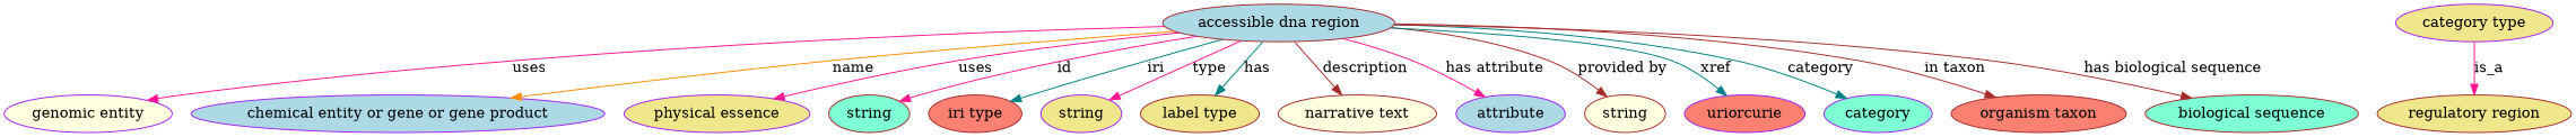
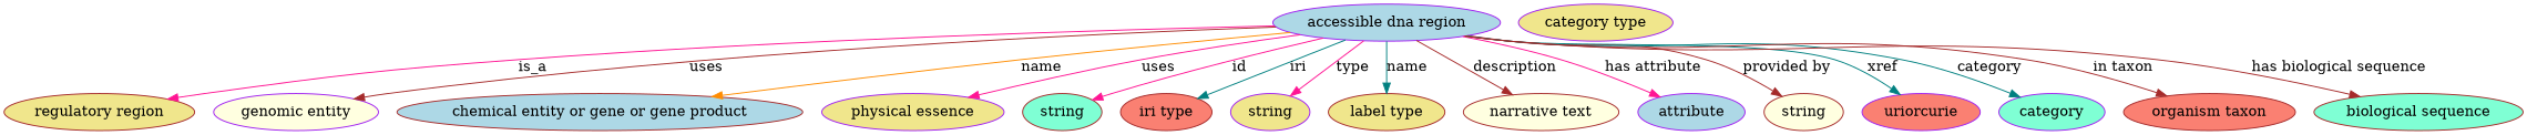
  digraph {
    node [color=purple fillcolor=khaki style=filled]
    edge [color=deeppink style=solid]
-   n1 [color=brown fillcolor=lightblue height=0.5 label="accessible dna region" width=3.0692]
+   n1 [fillcolor=lightblue height=0.5 label="accessible dna region" width=3.0692]
    "regulatory region" [color=brown height=0.5 width=2.5637]
    "genomic entity" [fillcolor=lightyellow height=0.5 width=2.2206]
-   "chemical entity or gene or gene product" [fillcolor=lightblue height=0.5 width=5.4703]
+   "chemical entity or gene or gene product" [color=brown fillcolor=lightblue height=0.5 width=5.4703]
    "physical essence" [height=0.5 width=2.4553]
    n6 [color=brown fillcolor=aquamarine height=0.5 label=string width=1.0652]
    n7 [color=brown fillcolor=salmon height=0.5 label="iri type" width=1.2277]
    n8 [height=0.5 label=string width=1.0652]
    n9 [color=brown height=0.5 label="label type" width=1.5707]
    n10 [color=brown fillcolor=lightyellow height=0.5 label="narrative text" width=2.0943]
    n11 [fillcolor=lightblue height=0.5 label=attribute width=1.4443]
    n12 [color=brown fillcolor=lightyellow height=0.5 label=string width=1.0652]
    n13 [fillcolor=salmon height=0.5 label=uriorcurie width=1.5887]
    category [fillcolor=aquamarine height=0.5 width=1.4263]
    n15 [color=brown fillcolor=salmon height=0.5 label="organism taxon" width=2.3109]
    n16 [color=brown fillcolor=aquamarine height=0.5 label="biological sequence" width=2.8164]
    n17 [height=0.5 label="category type" width=2.0762]
-   n17 -> "regulatory region" [label=is_a style=""]
-   n1 -> "genomic entity" [label=uses style=""]
+   n1 -> "regulatory region" [label=is_a style=""]
+   n1 -> "genomic entity" [color=brown label=uses style=""]
    n1 -> "chemical entity or gene or gene product" [color=darkorange label=name style=""]
    n1 -> "physical essence" [label=uses style=""]
    n1 -> n6 [label=id]
    n1 -> n7 [color=teal label=iri]
    n1 -> n8 [label=type]
-   n1 -> n9 [color=teal label=has]
+   n1 -> n9 [color=teal label=name]
    n1 -> n10 [color=brown label=description]
    n1 -> n11 [label="has attribute"]
    n1 -> n12 [color=brown label="provided by"]
    n1 -> n13 [color=teal label=xref]
    n1 -> category [color=teal label=category]
    n1 -> n15 [color=brown label="in taxon"]
    n1 -> n16 [color=brown label="has biological sequence"]
  }
